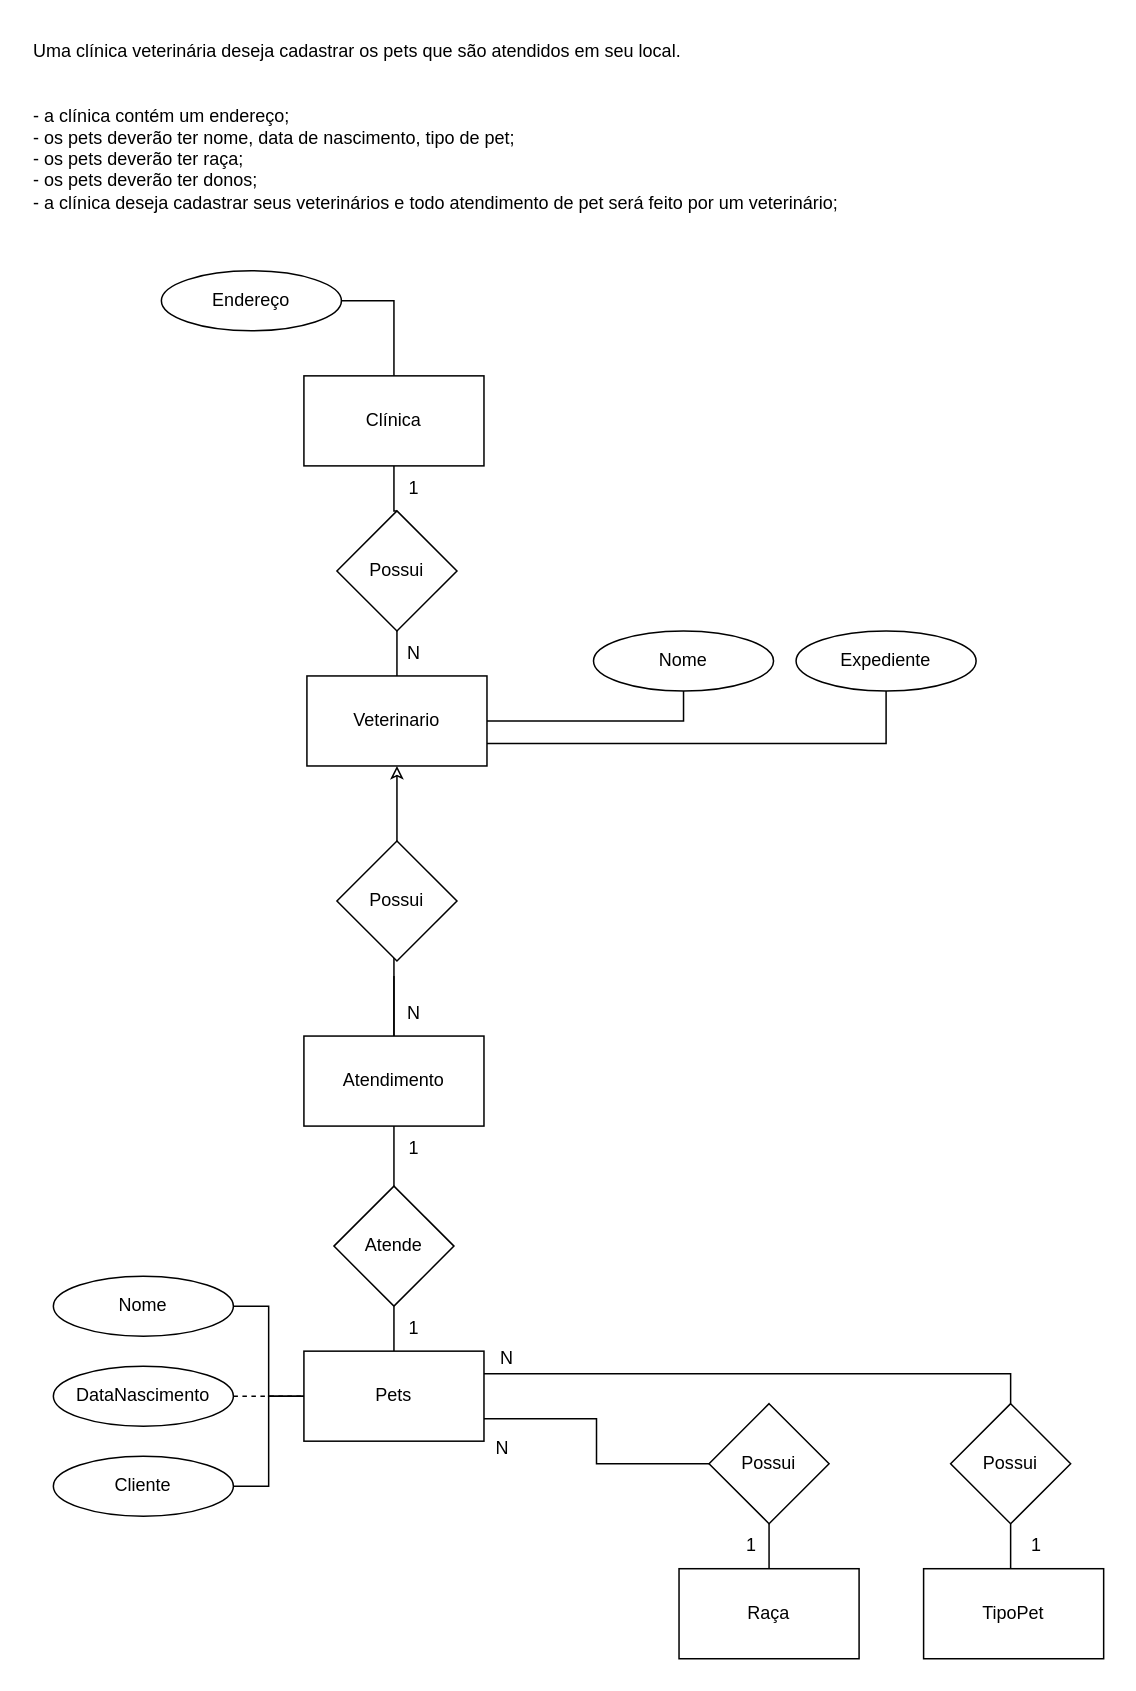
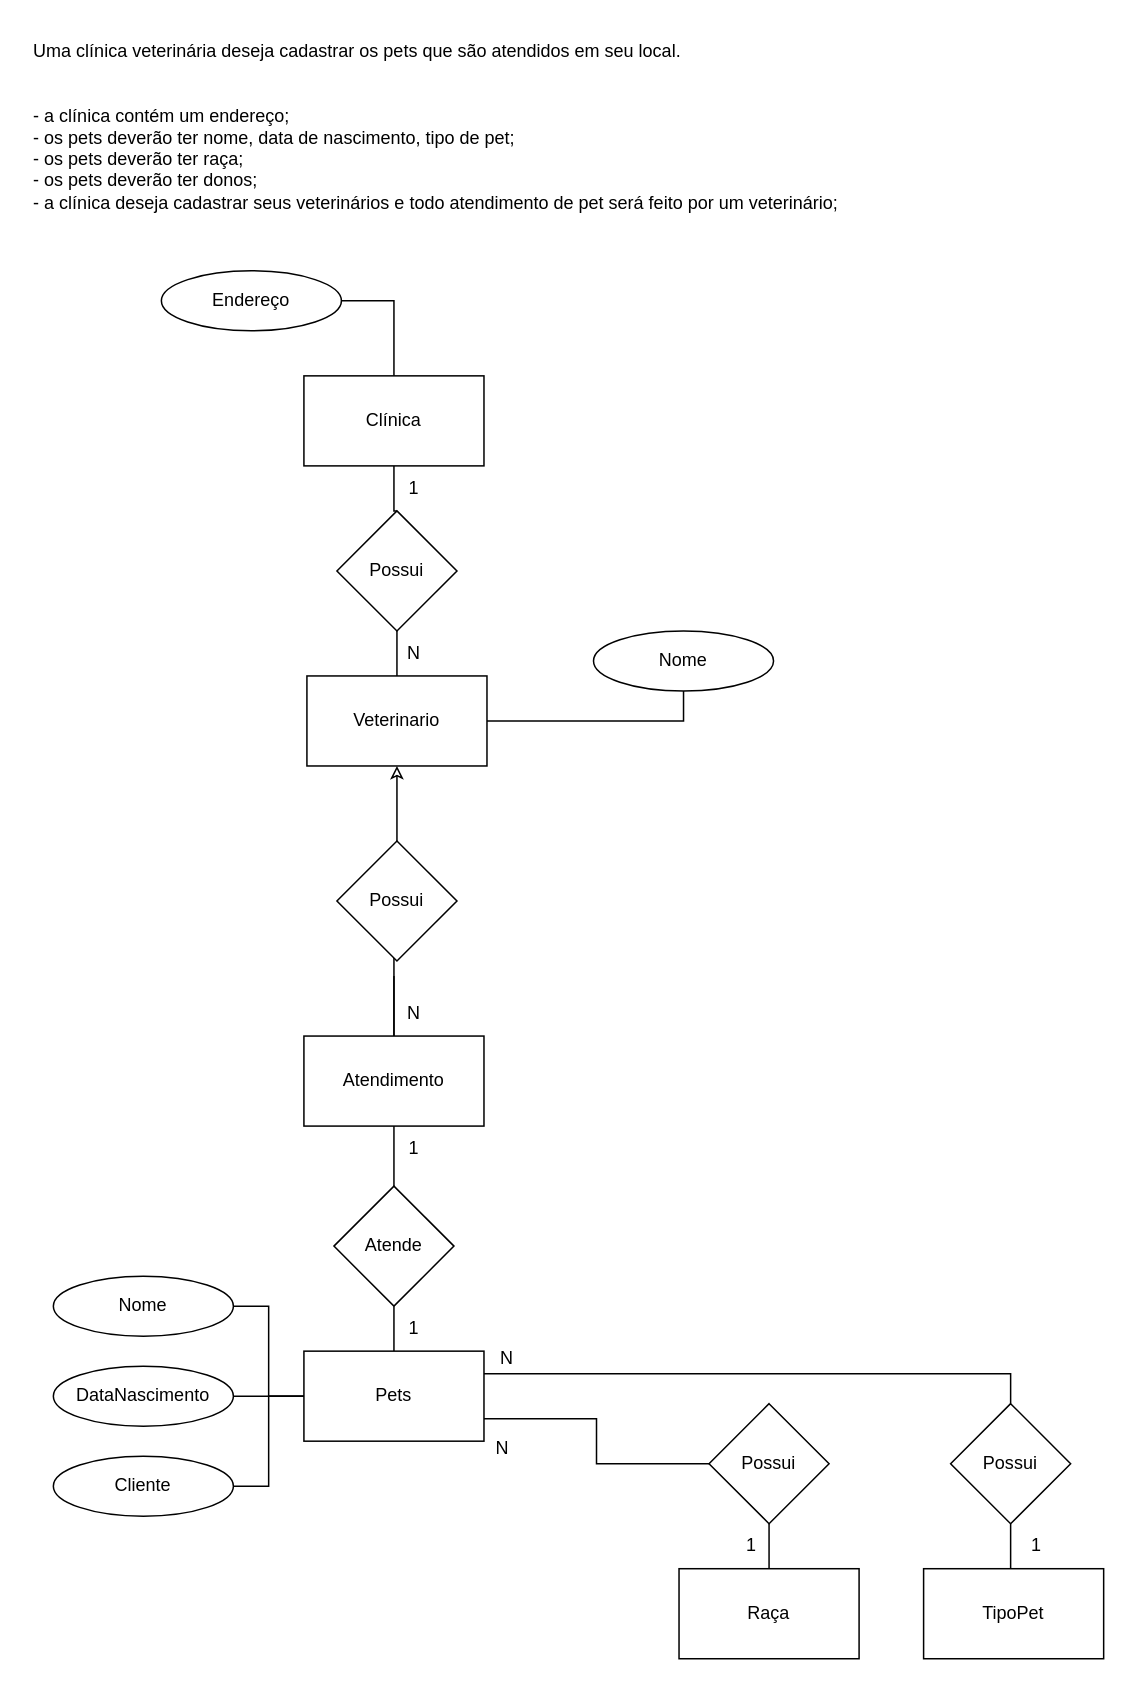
  <mxCell id="0" />
  <mxCell id="1" parent="0" />
  <mxCell id="2" value="Uma clínica veterinária deseja cadastrar os pets que são atendidos em seu local.&#10;&#10;&#10;- a clínica contém um endereço;&#10;- os pets deverão ter nome, data de nascimento, tipo de pet;&#10;- os pets deverão ter raça;&#10;- os pets deverão ter donos;&#10;- a clínica deseja cadastrar seus veterinários e todo atendimento de pet será feito por um veterinário;" style="text;whiteSpace=wrap;" parent="1" vertex="1"><mxGeometry x="20" y="20" width="560" height="150" as="geometry" /></mxCell>
  <mxCell id="3" value="Clínica" style="rounded=0;whiteSpace=wrap;html=1;" parent="1" vertex="1"><mxGeometry x="202" y="250" width="120" height="60" as="geometry" /></mxCell>
  <mxCell id="4" style="edgeStyle=orthogonalEdgeStyle;rounded=0;orthogonalLoop=1;jettySize=auto;html=1;exitX=1;exitY=0.5;exitDx=0;exitDy=0;entryX=0.5;entryY=0;entryDx=0;entryDy=0;endArrow=none;endFill=0;" parent="1" source="5" target="3" edge="1"><mxGeometry relative="1" as="geometry" /></mxCell>
  <mxCell id="5" value="Endereço" style="ellipse;whiteSpace=wrap;html=1;" parent="1" vertex="1"><mxGeometry x="107" y="180" width="120" height="40" as="geometry" /></mxCell>
- <mxCell id="6" style="edgeStyle=orthogonalEdgeStyle;rounded=0;orthogonalLoop=1;jettySize=auto;html=1;exitX=0.5;exitY=1;exitDx=0;exitDy=0;entryX=1;entryY=0.75;entryDx=0;entryDy=0;endArrow=none;endFill=0;" edge="1" parent="1" source="7" target="17"><mxGeometry relative="1" as="geometry" /></mxCell>
- <mxCell id="7" value="Expediente" style="ellipse;whiteSpace=wrap;html=1;" parent="1" vertex="1"><mxGeometry x="530" y="420" width="120" height="40" as="geometry" /></mxCell>
  <mxCell id="8" value="" style="edgeStyle=orthogonalEdgeStyle;rounded=0;orthogonalLoop=1;jettySize=auto;html=1;endArrow=none;endFill=0;" edge="1" parent="1" source="9" target="21"><mxGeometry relative="1" as="geometry" /></mxCell>
  <mxCell id="9" value="Pets" style="rounded=0;whiteSpace=wrap;html=1;" parent="1" vertex="1"><mxGeometry x="202" y="900" width="120" height="60" as="geometry" /></mxCell>
  <mxCell id="10" style="edgeStyle=orthogonalEdgeStyle;rounded=0;orthogonalLoop=1;jettySize=auto;html=1;exitX=1;exitY=0.5;exitDx=0;exitDy=0;entryX=0;entryY=0.5;entryDx=0;entryDy=0;endArrow=none;endFill=0;" parent="1" source="11" target="9" edge="1"><mxGeometry relative="1" as="geometry" /></mxCell>
  <mxCell id="11" value="Nome" style="ellipse;whiteSpace=wrap;html=1;" parent="1" vertex="1"><mxGeometry x="35" y="850" width="120" height="40" as="geometry" /></mxCell>
- <mxCell id="12" style="edgeStyle=orthogonalEdgeStyle;rounded=0;orthogonalLoop=1;jettySize=auto;html=1;exitX=1;exitY=0.5;exitDx=0;exitDy=0;entryX=0;entryY=0.5;entryDx=0;entryDy=0;endArrow=none;endFill=0;dashed=1;" parent="1" source="13" target="9" edge="1"><mxGeometry relative="1" as="geometry" /></mxCell>
+ <mxCell id="12" style="edgeStyle=orthogonalEdgeStyle;rounded=0;orthogonalLoop=1;jettySize=auto;html=1;exitX=1;exitY=0.5;exitDx=0;exitDy=0;entryX=0;entryY=0.5;entryDx=0;entryDy=0;endArrow=none;endFill=0;" parent="1" source="13" target="9" edge="1"><mxGeometry relative="1" as="geometry" /></mxCell>
  <mxCell id="13" value="DataNascimento" style="ellipse;whiteSpace=wrap;html=1;" parent="1" vertex="1"><mxGeometry x="35" y="910" width="120" height="40" as="geometry" /></mxCell>
  <mxCell id="14" style="edgeStyle=orthogonalEdgeStyle;rounded=0;orthogonalLoop=1;jettySize=auto;html=1;exitX=1;exitY=0.5;exitDx=0;exitDy=0;entryX=0;entryY=0.5;entryDx=0;entryDy=0;endArrow=none;endFill=0;" edge="1" parent="1" source="15" target="9"><mxGeometry relative="1" as="geometry" /></mxCell>
  <mxCell id="15" value="Cliente" style="ellipse;whiteSpace=wrap;html=1;" parent="1" vertex="1"><mxGeometry x="35" y="970" width="120" height="40" as="geometry" /></mxCell>
  <mxCell id="16" style="edgeStyle=orthogonalEdgeStyle;rounded=0;orthogonalLoop=1;jettySize=auto;html=1;exitX=0.5;exitY=0;exitDx=0;exitDy=0;entryX=0.5;entryY=1;entryDx=0;entryDy=0;endArrow=none;endFill=0;" edge="1" parent="1" source="17" target="34"><mxGeometry relative="1" as="geometry" /></mxCell>
  <mxCell id="17" value="Veterinario" style="rounded=0;whiteSpace=wrap;html=1;" parent="1" vertex="1"><mxGeometry x="204" y="450" width="120" height="60" as="geometry" /></mxCell>
  <mxCell id="18" style="edgeStyle=orthogonalEdgeStyle;rounded=0;orthogonalLoop=1;jettySize=auto;html=1;exitX=0.5;exitY=1;exitDx=0;exitDy=0;endArrow=none;endFill=0;" edge="1" parent="1" source="19" target="17"><mxGeometry relative="1" as="geometry" /></mxCell>
  <mxCell id="19" value="Nome" style="ellipse;whiteSpace=wrap;html=1;" parent="1" vertex="1"><mxGeometry x="395" y="420" width="120" height="40" as="geometry" /></mxCell>
  <mxCell id="20" value="" style="edgeStyle=orthogonalEdgeStyle;rounded=0;orthogonalLoop=1;jettySize=auto;html=1;endArrow=none;endFill=0;" edge="1" parent="1" source="21" target="32"><mxGeometry relative="1" as="geometry" /></mxCell>
  <mxCell id="21" value="Atende" style="rhombus;whiteSpace=wrap;html=1;" parent="1" vertex="1"><mxGeometry x="222" y="790" width="80" height="80" as="geometry" /></mxCell>
  <mxCell id="22" style="edgeStyle=orthogonalEdgeStyle;rounded=0;orthogonalLoop=1;jettySize=auto;html=1;exitX=0.5;exitY=0;exitDx=0;exitDy=0;entryX=0.5;entryY=1;entryDx=0;entryDy=0;endArrow=none;endFill=0;" edge="1" parent="1" source="23" target="29"><mxGeometry relative="1" as="geometry" /></mxCell>
  <mxCell id="23" value="TipoPet" style="rounded=0;whiteSpace=wrap;html=1;" vertex="1" parent="1"><mxGeometry x="615" y="1045" width="120" height="60" as="geometry" /></mxCell>
  <mxCell id="24" style="edgeStyle=orthogonalEdgeStyle;rounded=0;orthogonalLoop=1;jettySize=auto;html=1;exitX=0.5;exitY=0;exitDx=0;exitDy=0;entryX=0.5;entryY=1;entryDx=0;entryDy=0;endArrow=none;endFill=0;" edge="1" parent="1" source="25" target="27"><mxGeometry relative="1" as="geometry" /></mxCell>
  <mxCell id="25" value="Raça" style="rounded=0;whiteSpace=wrap;html=1;" vertex="1" parent="1"><mxGeometry x="452" y="1045" width="120" height="60" as="geometry" /></mxCell>
  <mxCell id="26" style="edgeStyle=orthogonalEdgeStyle;rounded=0;orthogonalLoop=1;jettySize=auto;html=1;entryX=1;entryY=0.75;entryDx=0;entryDy=0;endArrow=none;endFill=0;" edge="1" parent="1" source="27" target="9"><mxGeometry relative="1" as="geometry" /></mxCell>
  <mxCell id="27" value="Possui" style="rhombus;whiteSpace=wrap;html=1;" vertex="1" parent="1"><mxGeometry x="472" y="935" width="80" height="80" as="geometry" /></mxCell>
  <mxCell id="28" style="edgeStyle=orthogonalEdgeStyle;rounded=0;orthogonalLoop=1;jettySize=auto;html=1;exitX=0.5;exitY=0;exitDx=0;exitDy=0;entryX=1;entryY=0.25;entryDx=0;entryDy=0;endArrow=none;endFill=0;" edge="1" parent="1" source="29" target="9"><mxGeometry relative="1" as="geometry" /></mxCell>
  <mxCell id="29" value="Possui" style="rhombus;whiteSpace=wrap;html=1;" vertex="1" parent="1"><mxGeometry x="633" y="935" width="80" height="80" as="geometry" /></mxCell>
  <mxCell id="30" style="edgeStyle=orthogonalEdgeStyle;rounded=0;orthogonalLoop=1;jettySize=auto;html=1;endArrow=none;endFill=0;" edge="1" parent="1" source="32"><mxGeometry relative="1" as="geometry"><mxPoint x="262" y="650" as="targetPoint" /></mxGeometry></mxCell>
  <mxCell id="31" style="edgeStyle=orthogonalEdgeStyle;rounded=0;orthogonalLoop=1;jettySize=auto;html=1;entryX=0.5;entryY=1;entryDx=0;entryDy=0;endArrow=classic;endFill=0;" edge="1" parent="1" source="32" target="17"><mxGeometry relative="1" as="geometry" /></mxCell>
  <mxCell id="32" value="Atendimento" style="rounded=0;whiteSpace=wrap;html=1;" vertex="1" parent="1"><mxGeometry x="202" y="690" width="120" height="60" as="geometry" /></mxCell>
  <mxCell id="33" style="edgeStyle=orthogonalEdgeStyle;rounded=0;orthogonalLoop=1;jettySize=auto;html=1;exitX=0.5;exitY=0;exitDx=0;exitDy=0;entryX=0.5;entryY=1;entryDx=0;entryDy=0;endArrow=none;endFill=0;" edge="1" parent="1" source="34" target="3"><mxGeometry relative="1" as="geometry" /></mxCell>
  <mxCell id="34" value="Possui" style="rhombus;whiteSpace=wrap;html=1;" vertex="1" parent="1"><mxGeometry x="224" y="340" width="80" height="80" as="geometry" /></mxCell>
  <mxCell id="35" value="Possui" style="rhombus;whiteSpace=wrap;html=1;" vertex="1" parent="1"><mxGeometry x="224" y="560" width="80" height="80" as="geometry" /></mxCell>
  <mxCell id="36" value="1" style="text;html=1;align=center;verticalAlign=middle;resizable=0;points=[];autosize=1;strokeColor=none;fillColor=none;" vertex="1" parent="1"><mxGeometry x="260" y="310" width="30" height="30" as="geometry" /></mxCell>
  <mxCell id="37" value="N" style="text;html=1;align=center;verticalAlign=middle;resizable=0;points=[];autosize=1;strokeColor=none;fillColor=none;" vertex="1" parent="1"><mxGeometry x="260" y="420" width="30" height="30" as="geometry" /></mxCell>
  <mxCell id="38" value="1" style="text;html=1;align=center;verticalAlign=middle;resizable=0;points=[];autosize=1;strokeColor=none;fillColor=none;" vertex="1" parent="1"><mxGeometry x="260" y="870" width="30" height="30" as="geometry" /></mxCell>
  <mxCell id="39" value="1" style="text;html=1;align=center;verticalAlign=middle;resizable=0;points=[];autosize=1;strokeColor=none;fillColor=none;" vertex="1" parent="1"><mxGeometry x="260" y="750" width="30" height="30" as="geometry" /></mxCell>
  <mxCell id="40" value="N" style="text;html=1;align=center;verticalAlign=middle;resizable=0;points=[];autosize=1;strokeColor=none;fillColor=none;" vertex="1" parent="1"><mxGeometry x="260" y="660" width="30" height="30" as="geometry" /></mxCell>
  <mxCell id="41" value="1" style="text;html=1;align=center;verticalAlign=middle;resizable=0;points=[];autosize=1;strokeColor=none;fillColor=none;" vertex="1" parent="1"><mxGeometry x="485" y="1015" width="30" height="30" as="geometry" /></mxCell>
  <mxCell id="42" value="1" style="text;html=1;align=center;verticalAlign=middle;resizable=0;points=[];autosize=1;strokeColor=none;fillColor=none;" vertex="1" parent="1"><mxGeometry x="675" y="1015" width="30" height="30" as="geometry" /></mxCell>
  <mxCell id="43" value="N" style="text;html=1;align=center;verticalAlign=middle;resizable=0;points=[];autosize=1;strokeColor=none;fillColor=none;" vertex="1" parent="1"><mxGeometry x="319" y="950" width="30" height="30" as="geometry" /></mxCell>
  <mxCell id="44" value="N" style="text;html=1;align=center;verticalAlign=middle;resizable=0;points=[];autosize=1;strokeColor=none;fillColor=none;" vertex="1" parent="1"><mxGeometry x="322" y="890" width="30" height="30" as="geometry" /></mxCell>
